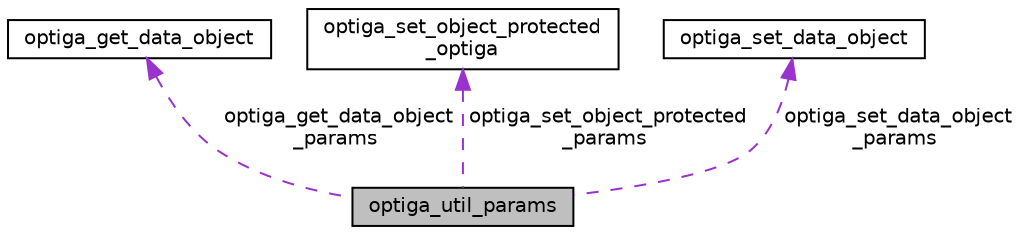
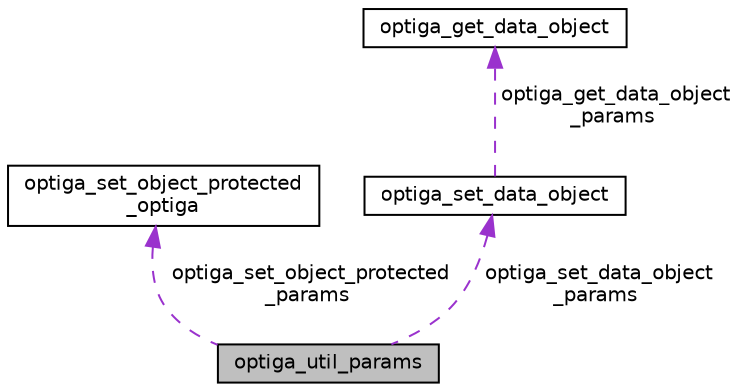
  digraph {
    node [color=black fillcolor=white fontname=Helvetica fontsize=10 shape=record style=filled]
    edge [color=darkorchid3 dir=back fontname=Helvetica fontsize=10 labelfontname=Helvetica labelfontsize=10 style=dashed]
    n1 [fillcolor=grey75 fontcolor=black height=0.2 label=optiga_util_params width=0.4]
    n2 [height=0.2 label=optiga_get_data_object width=0.4]
    n3 [height=0.2 label="optiga_set_object_protected\l_optiga" width=0.4]
    n4 [height=0.2 label=optiga_set_data_object width=0.4]
-   n2 -> n1 [label=" optiga_get_data_object\l_params"]
+   n2 -> n4 [label=" optiga_get_data_object\l_params"]
    n3 -> n1 [label=" optiga_set_object_protected\l_params"]
    n4 -> n1 [label=" optiga_set_data_object\l_params"]
  }
